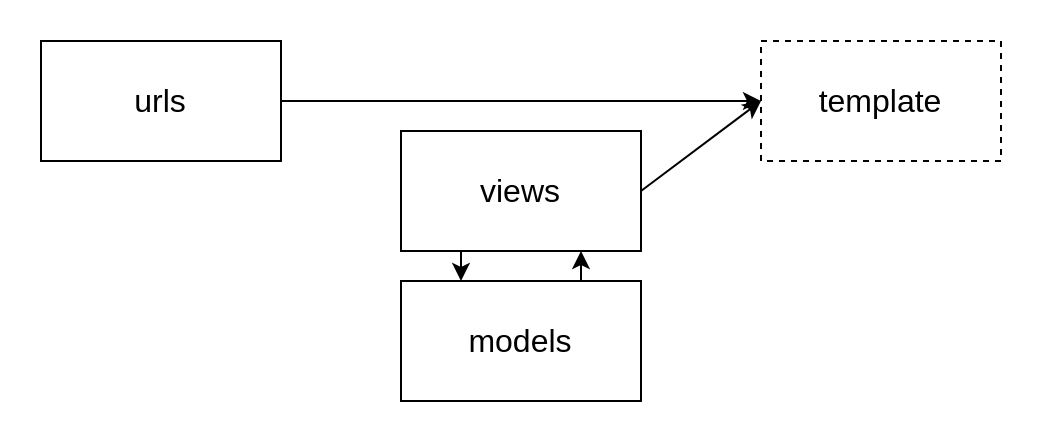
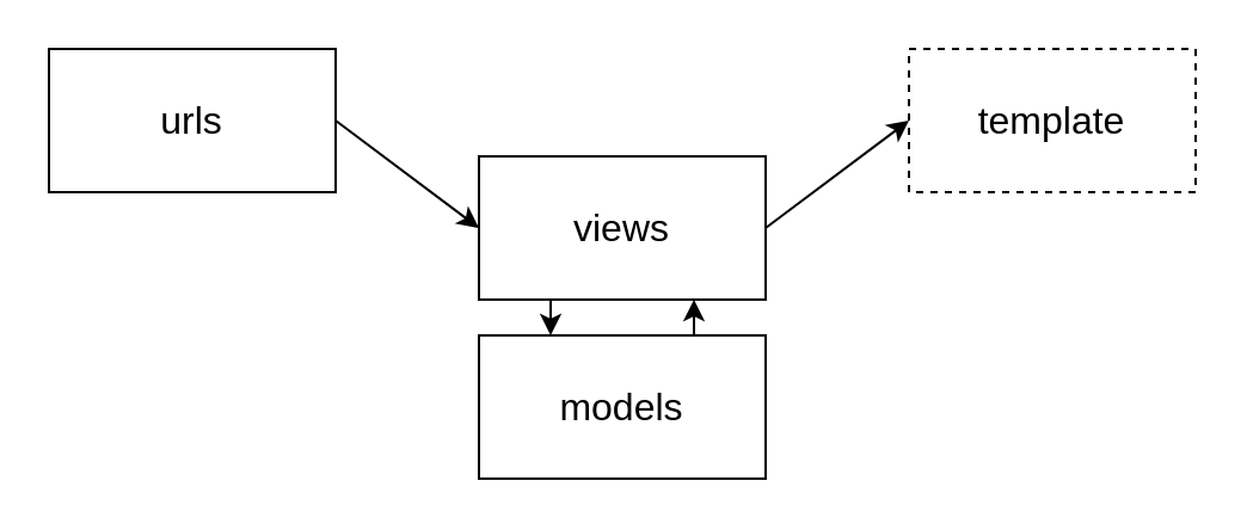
  <mxCell id="0" />
  <mxCell id="1" parent="0" />
  <mxCell id="2" value="&lt;font style=&quot;font-size: 16px&quot;&gt;urls&lt;/font&gt;" style="rounded=0;whiteSpace=wrap;html=1;fontSize=16;" vertex="1" parent="1"><mxGeometry x="20" y="20" width="120" height="60" as="geometry" /></mxCell>
  <mxCell id="3" value="&lt;font style=&quot;font-size: 16px&quot;&gt;views&lt;/font&gt;" style="rounded=0;whiteSpace=wrap;html=1;" vertex="1" parent="1"><mxGeometry x="200" y="65" width="120" height="60" as="geometry" /></mxCell>
  <mxCell id="4" value="&lt;font style=&quot;font-size: 16px&quot;&gt;template&lt;/font&gt;" style="rounded=0;whiteSpace=wrap;html=1;dashed=1;" vertex="1" parent="1"><mxGeometry x="380" y="20" width="120" height="60" as="geometry" /></mxCell>
  <mxCell id="5" value="&lt;font style=&quot;font-size: 16px&quot;&gt;models&lt;/font&gt;" style="rounded=0;whiteSpace=wrap;html=1;" vertex="1" parent="1"><mxGeometry x="200" y="140" width="120" height="60" as="geometry" /></mxCell>
- <mxCell id="6" value="" style="endArrow=classic;html=1;exitX=1;exitY=0.5;exitDx=0;exitDy=0;" edge="1" parent="1" source="2" target="4"><mxGeometry width="50" height="50" relative="1" as="geometry"><mxPoint x="20" y="270" as="sourcePoint" /><mxPoint x="70" y="220" as="targetPoint" /></mxGeometry></mxCell>
+ <mxCell id="6" value="" style="endArrow=classic;html=1;entryX=0;entryY=0.5;entryDx=0;entryDy=0;exitX=1;exitY=0.5;exitDx=0;exitDy=0;" edge="1" parent="1" source="2" target="3"><mxGeometry width="50" height="50" relative="1" as="geometry"><mxPoint x="20" y="270" as="sourcePoint" /><mxPoint x="70" y="220" as="targetPoint" /></mxGeometry></mxCell>
  <mxCell id="7" value="" style="endArrow=classic;html=1;entryX=0;entryY=0.5;entryDx=0;entryDy=0;exitX=1;exitY=0.5;exitDx=0;exitDy=0;" edge="1" parent="1" source="3" target="4"><mxGeometry width="50" height="50" relative="1" as="geometry"><mxPoint x="20" y="270" as="sourcePoint" /><mxPoint x="70" y="220" as="targetPoint" /></mxGeometry></mxCell>
  <mxCell id="8" value="" style="endArrow=classic;html=1;entryX=0.75;entryY=1;entryDx=0;entryDy=0;exitX=0.75;exitY=0;exitDx=0;exitDy=0;" edge="1" parent="1" source="5" target="3"><mxGeometry width="50" height="50" relative="1" as="geometry"><mxPoint x="60" y="210" as="sourcePoint" /><mxPoint x="110" y="160" as="targetPoint" /></mxGeometry></mxCell>
  <mxCell id="9" value="" style="endArrow=classic;html=1;entryX=0.25;entryY=0;entryDx=0;entryDy=0;exitX=0.25;exitY=1;exitDx=0;exitDy=0;" edge="1" parent="1" source="3" target="5"><mxGeometry width="50" height="50" relative="1" as="geometry"><mxPoint x="20" y="270" as="sourcePoint" /><mxPoint x="70" y="220" as="targetPoint" /></mxGeometry></mxCell>
